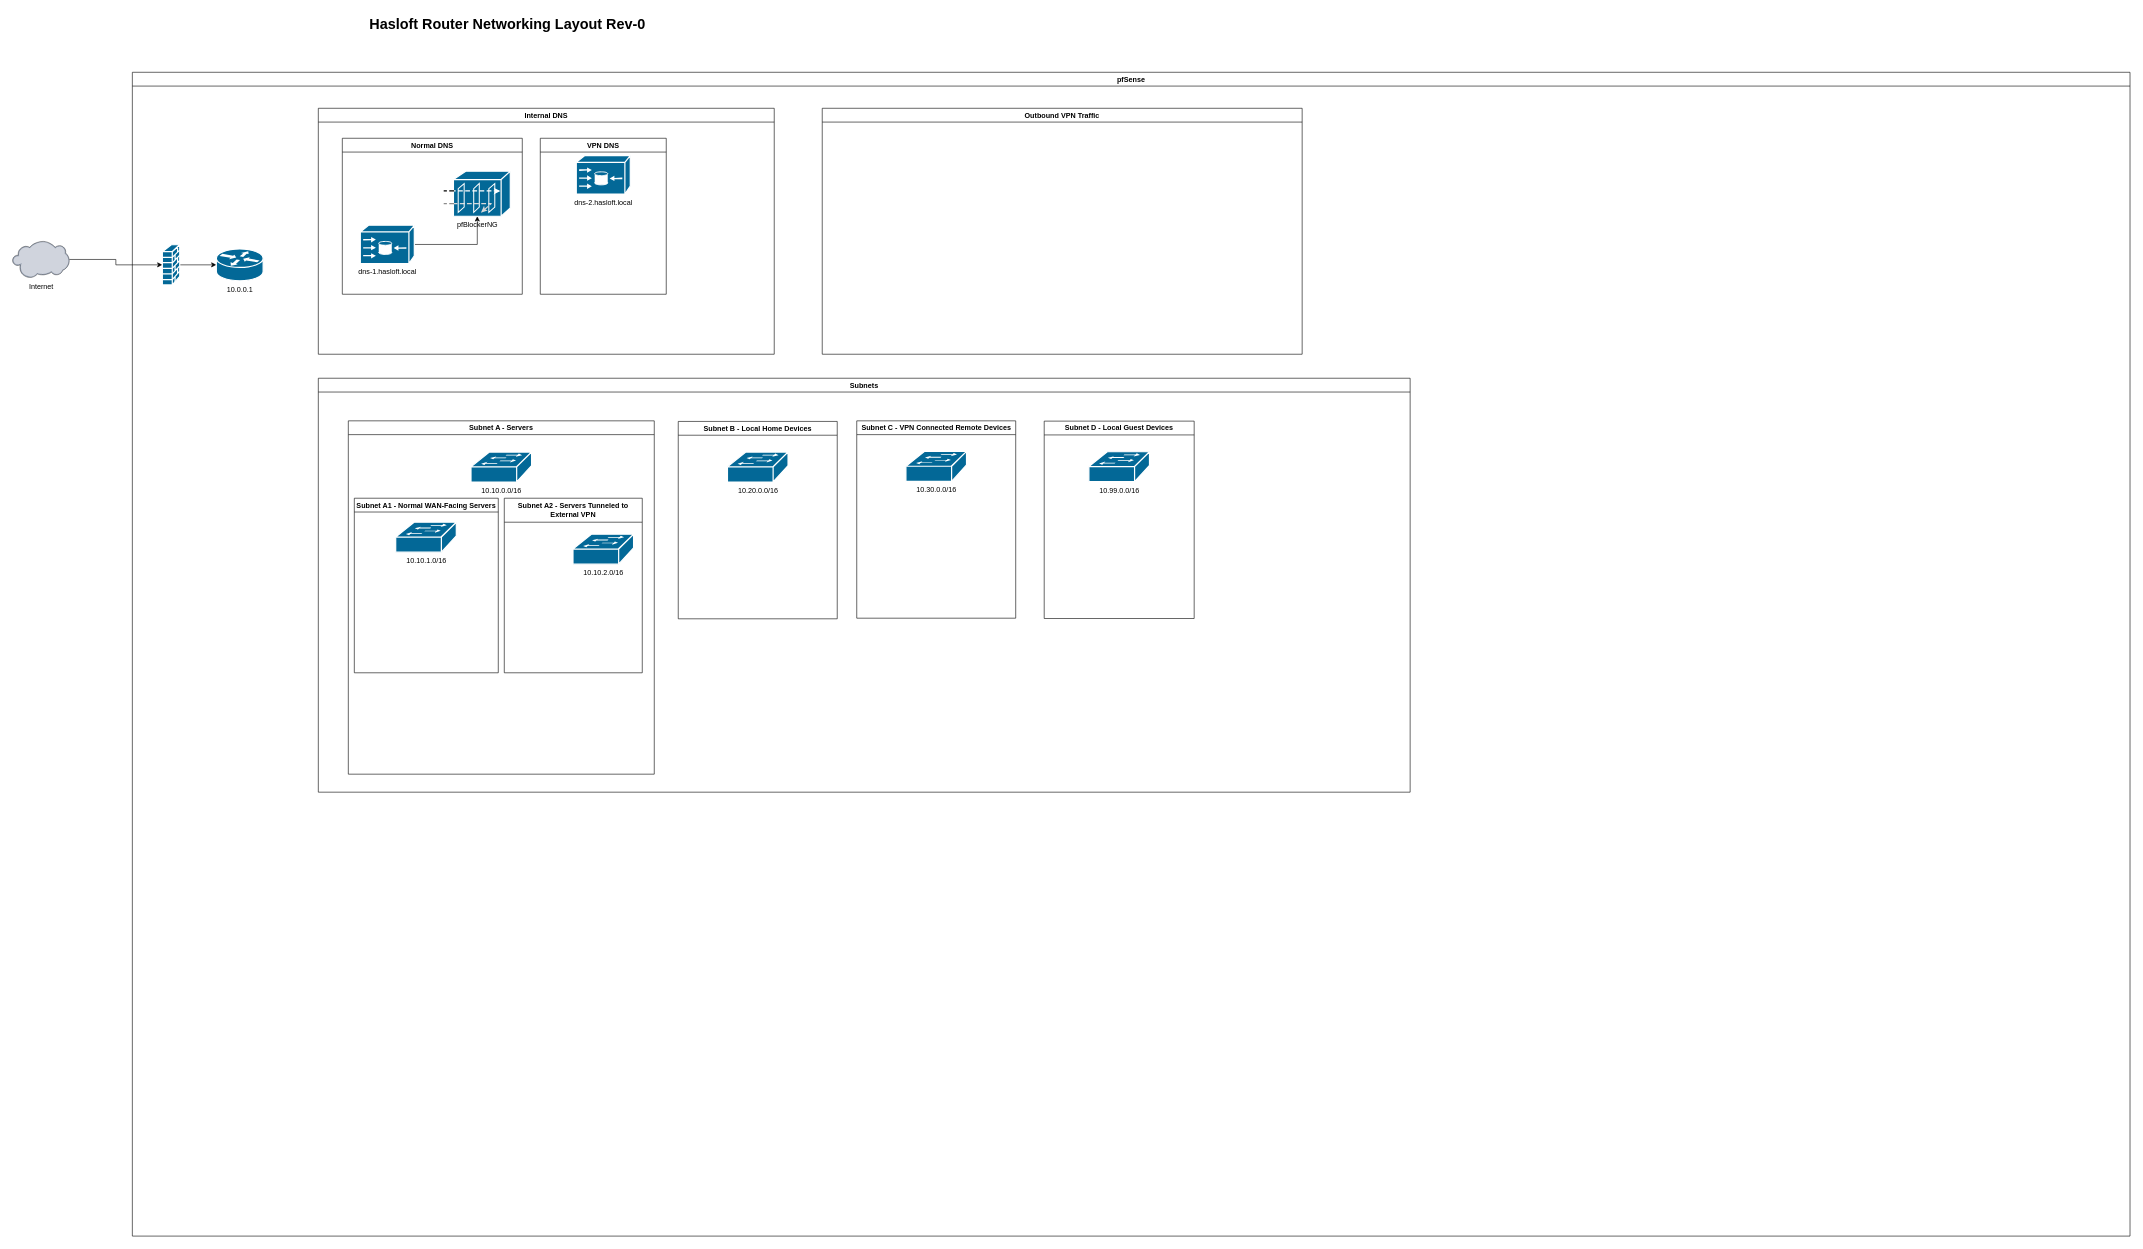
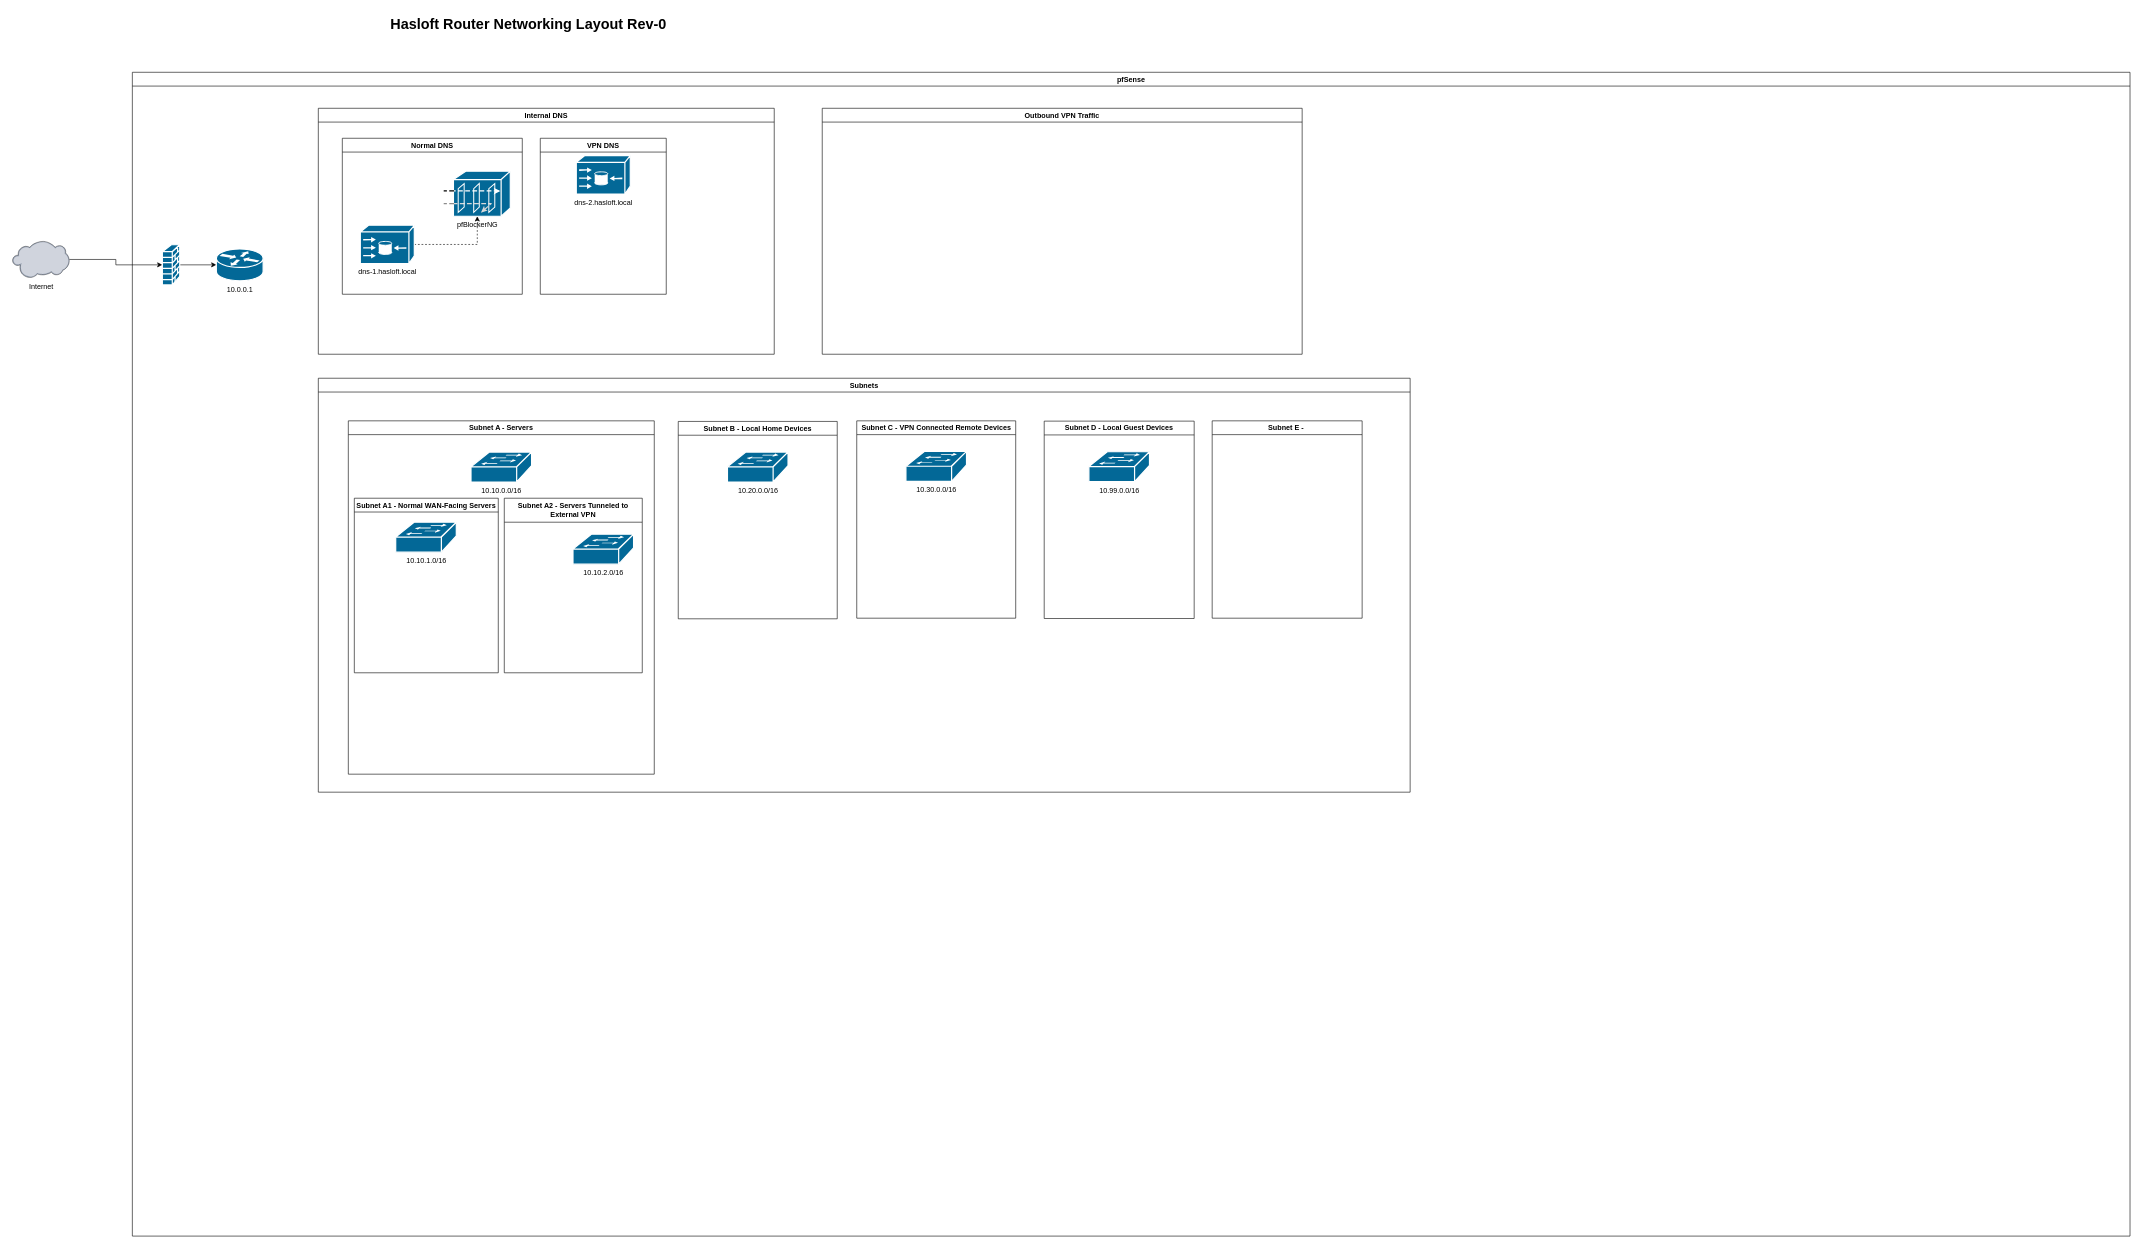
  <mxCell id="0" style=";html=1;" />
  <mxCell id="1" style=";html=1;" parent="0" />
- <mxCell id="2" value="Hasloft Router Networking Layout Rev-0" style="text;strokeColor=none;fillColor=none;html=1;fontSize=24;fontStyle=1;verticalAlign=middle;align=center;" parent="1" vertex="1"><mxGeometry x="414" y="20" width="861" height="40" as="geometry" /></mxCell>
+ <mxCell id="2" value="Hasloft Router Networking Layout Rev-0" style="text;strokeColor=none;fillColor=none;html=1;fontSize=24;fontStyle=1;verticalAlign=middle;align=center;" parent="1" vertex="1"><mxGeometry x="449" y="20" width="861" height="40" as="geometry" /></mxCell>
  <mxCell id="3" style="edgeStyle=orthogonalEdgeStyle;rounded=0;orthogonalLoop=1;jettySize=auto;html=1;" edge="1" parent="1" source="4" target="7"><mxGeometry relative="1" as="geometry" /></mxCell>
  <mxCell id="4" value="Internet" style="verticalLabelPosition=bottom;sketch=0;aspect=fixed;html=1;verticalAlign=top;strokeColor=none;align=center;outlineConnect=0;shape=mxgraph.citrix.cloud;" vertex="1" parent="1"><mxGeometry x="20" y="401" width="95" height="62" as="geometry" /></mxCell>
  <mxCell id="5" value="pfSense" style="swimlane;whiteSpace=wrap;html=1;startSize=23;" vertex="1" parent="1"><mxGeometry x="220" y="120" width="3330" height="1940" as="geometry" /></mxCell>
  <mxCell id="6" style="edgeStyle=orthogonalEdgeStyle;rounded=0;orthogonalLoop=1;jettySize=auto;html=1;entryX=0;entryY=0.5;entryDx=0;entryDy=0;entryPerimeter=0;" edge="1" parent="5" source="7" target="8"><mxGeometry relative="1" as="geometry" /></mxCell>
  <mxCell id="7" value="" style="shape=mxgraph.cisco.security.firewall;sketch=0;html=1;pointerEvents=1;dashed=0;fillColor=#036897;strokeColor=#ffffff;strokeWidth=2;verticalLabelPosition=bottom;verticalAlign=top;align=center;outlineConnect=0;" vertex="1" parent="5"><mxGeometry x="50" y="287.5" width="29" height="67" as="geometry" /></mxCell>
  <mxCell id="8" value="10.0.0.1" style="shape=mxgraph.cisco.routers.router;sketch=0;html=1;pointerEvents=1;dashed=0;fillColor=#036897;strokeColor=#ffffff;strokeWidth=2;verticalLabelPosition=bottom;verticalAlign=top;align=center;outlineConnect=0;" vertex="1" parent="5"><mxGeometry x="140" y="294.5" width="78" height="53" as="geometry" /></mxCell>
  <mxCell id="9" value="Internal DNS" style="swimlane;whiteSpace=wrap;html=1;" vertex="1" parent="5"><mxGeometry x="310" y="60" width="760" height="410" as="geometry" /></mxCell>
  <mxCell id="10" value="dns-2.hasloft.local" style="shape=mxgraph.cisco.directors.content_engine_(cache_director);sketch=0;html=1;pointerEvents=1;dashed=0;fillColor=#036897;strokeColor=#ffffff;strokeWidth=2;verticalLabelPosition=bottom;verticalAlign=top;align=center;outlineConnect=0;" vertex="1" parent="9"><mxGeometry x="430" y="79" width="90" height="64" as="geometry" /></mxCell>
  <mxCell id="11" value="Normal DNS" style="swimlane;whiteSpace=wrap;html=1;" vertex="1" parent="9"><mxGeometry x="40" y="50" width="300" height="260" as="geometry" /></mxCell>
- <mxCell id="12" style="edgeStyle=orthogonalEdgeStyle;rounded=0;orthogonalLoop=1;jettySize=auto;html=1;" edge="1" parent="11" source="13" target="14"><mxGeometry relative="1" as="geometry" /></mxCell>
+ <mxCell id="12" style="edgeStyle=orthogonalEdgeStyle;rounded=0;orthogonalLoop=1;jettySize=auto;html=1;dashed=1;" edge="1" parent="11" source="13" target="14"><mxGeometry relative="1" as="geometry" /></mxCell>
  <mxCell id="13" value="dns-1.hasloft.local" style="shape=mxgraph.cisco.directors.content_engine_(cache_director);sketch=0;html=1;pointerEvents=1;dashed=0;fillColor=#036897;strokeColor=#ffffff;strokeWidth=2;verticalLabelPosition=bottom;verticalAlign=top;align=center;outlineConnect=0;" vertex="1" parent="11"><mxGeometry x="30" y="145" width="90" height="64" as="geometry" /></mxCell>
  <mxCell id="14" value="pfBlockerNG" style="shape=mxgraph.cisco.security.guard;sketch=0;html=1;pointerEvents=1;dashed=0;fillColor=#036897;strokeColor=#ffffff;strokeWidth=2;verticalLabelPosition=bottom;verticalAlign=top;align=center;outlineConnect=0;" vertex="1" parent="11"><mxGeometry x="170" y="55" width="110" height="75" as="geometry" /></mxCell>
  <mxCell id="15" value="VPN DNS" style="swimlane;whiteSpace=wrap;html=1;" vertex="1" parent="9"><mxGeometry x="370" y="50" width="210" height="260" as="geometry" /></mxCell>
  <mxCell id="16" value="Subnets" style="swimlane;whiteSpace=wrap;html=1;" vertex="1" parent="5"><mxGeometry x="310" y="510" width="1820" height="690" as="geometry" /></mxCell>
  <mxCell id="17" value="Subnet A - Servers" style="swimlane;whiteSpace=wrap;html=1;startSize=23;" vertex="1" parent="16"><mxGeometry x="50" y="71" width="510" height="589" as="geometry" /></mxCell>
  <mxCell id="18" value="10.10.0.0/16" style="shape=mxgraph.cisco.switches.workgroup_switch;sketch=0;html=1;pointerEvents=1;dashed=0;fillColor=#036897;strokeColor=#ffffff;strokeWidth=2;verticalLabelPosition=bottom;verticalAlign=top;align=center;outlineConnect=0;" vertex="1" parent="17"><mxGeometry x="204.5" y="52" width="101" height="50" as="geometry" /></mxCell>
  <mxCell id="19" value="Subnet A1 - Normal WAN-Facing Servers" style="swimlane;whiteSpace=wrap;html=1;" vertex="1" parent="17"><mxGeometry x="10" y="129" width="240" height="291" as="geometry" /></mxCell>
  <mxCell id="20" value="10.10.1.0/16" style="shape=mxgraph.cisco.switches.workgroup_switch;sketch=0;html=1;pointerEvents=1;dashed=0;fillColor=#036897;strokeColor=#ffffff;strokeWidth=2;verticalLabelPosition=bottom;verticalAlign=top;align=center;outlineConnect=0;" vertex="1" parent="19"><mxGeometry x="69" y="40" width="101" height="50" as="geometry" /></mxCell>
  <mxCell id="21" value="Subnet A2 - Servers Tunneled to External VPN" style="swimlane;whiteSpace=wrap;html=1;startSize=40;" vertex="1" parent="17"><mxGeometry x="260" y="129" width="230" height="291" as="geometry" /></mxCell>
  <mxCell id="22" value="10.10.2.0/16" style="shape=mxgraph.cisco.switches.workgroup_switch;sketch=0;html=1;pointerEvents=1;dashed=0;fillColor=#036897;strokeColor=#ffffff;strokeWidth=2;verticalLabelPosition=bottom;verticalAlign=top;align=center;outlineConnect=0;" vertex="1" parent="21"><mxGeometry x="114.5" y="60" width="101" height="50" as="geometry" /></mxCell>
  <mxCell id="23" value="Subnet B - Local Home Devices" style="swimlane;whiteSpace=wrap;html=1;" vertex="1" parent="16"><mxGeometry x="600" y="72" width="265" height="329" as="geometry" /></mxCell>
  <mxCell id="24" value="10.20.0.0/16" style="shape=mxgraph.cisco.switches.workgroup_switch;sketch=0;html=1;pointerEvents=1;dashed=0;fillColor=#036897;strokeColor=#ffffff;strokeWidth=2;verticalLabelPosition=bottom;verticalAlign=top;align=center;outlineConnect=0;" vertex="1" parent="23"><mxGeometry x="82" y="51" width="101" height="50" as="geometry" /></mxCell>
  <mxCell id="25" value="Subnet D - Local Guest Devices" style="swimlane;whiteSpace=wrap;html=1;" vertex="1" parent="16"><mxGeometry x="1210" y="71.5" width="250" height="329" as="geometry" /></mxCell>
  <mxCell id="26" value="10.99.0.0/16" style="shape=mxgraph.cisco.switches.workgroup_switch;sketch=0;html=1;pointerEvents=1;dashed=0;fillColor=#036897;strokeColor=#ffffff;strokeWidth=2;verticalLabelPosition=bottom;verticalAlign=top;align=center;outlineConnect=0;" vertex="1" parent="25"><mxGeometry x="74.5" y="51" width="101" height="50" as="geometry" /></mxCell>
  <mxCell id="27" value="Subnet C - VPN Connected Remote Devices" style="swimlane;whiteSpace=wrap;html=1;startSize=23;" vertex="1" parent="16"><mxGeometry x="897.5" y="71" width="265" height="329" as="geometry" /></mxCell>
  <mxCell id="28" value="10.30.0.0/16" style="shape=mxgraph.cisco.switches.workgroup_switch;sketch=0;html=1;pointerEvents=1;dashed=0;fillColor=#036897;strokeColor=#ffffff;strokeWidth=2;verticalLabelPosition=bottom;verticalAlign=top;align=center;outlineConnect=0;" vertex="1" parent="27"><mxGeometry x="82" y="51" width="101" height="50" as="geometry" /></mxCell>
+ <mxCell id="29" value="Subnet E -&amp;nbsp;" style="swimlane;whiteSpace=wrap;html=1;" vertex="1" parent="16"><mxGeometry x="1490" y="71" width="250" height="329" as="geometry" /></mxCell>
  <mxCell id="30" value="Outbound VPN Traffic" style="swimlane;whiteSpace=wrap;html=1;startSize=23;" vertex="1" parent="5"><mxGeometry x="1150" y="60" width="800" height="410" as="geometry" /></mxCell>
